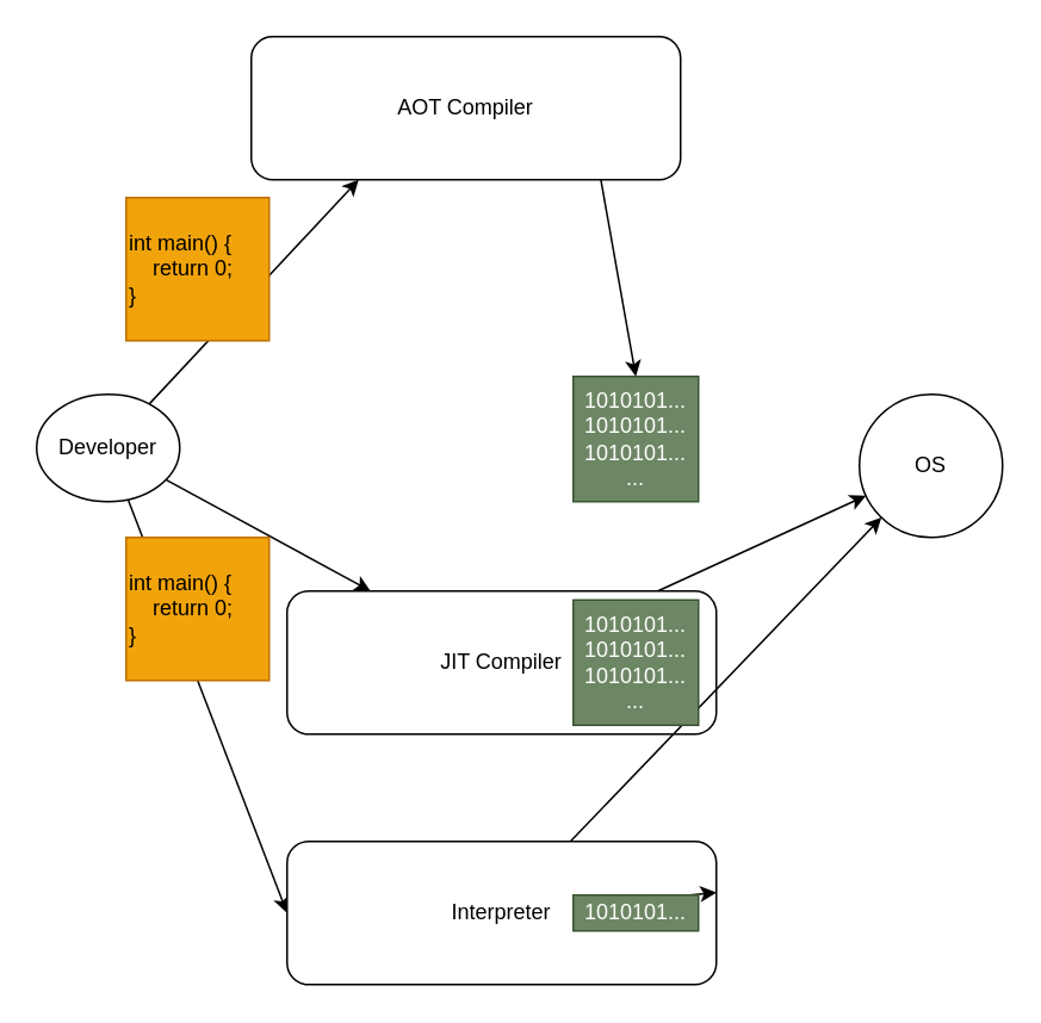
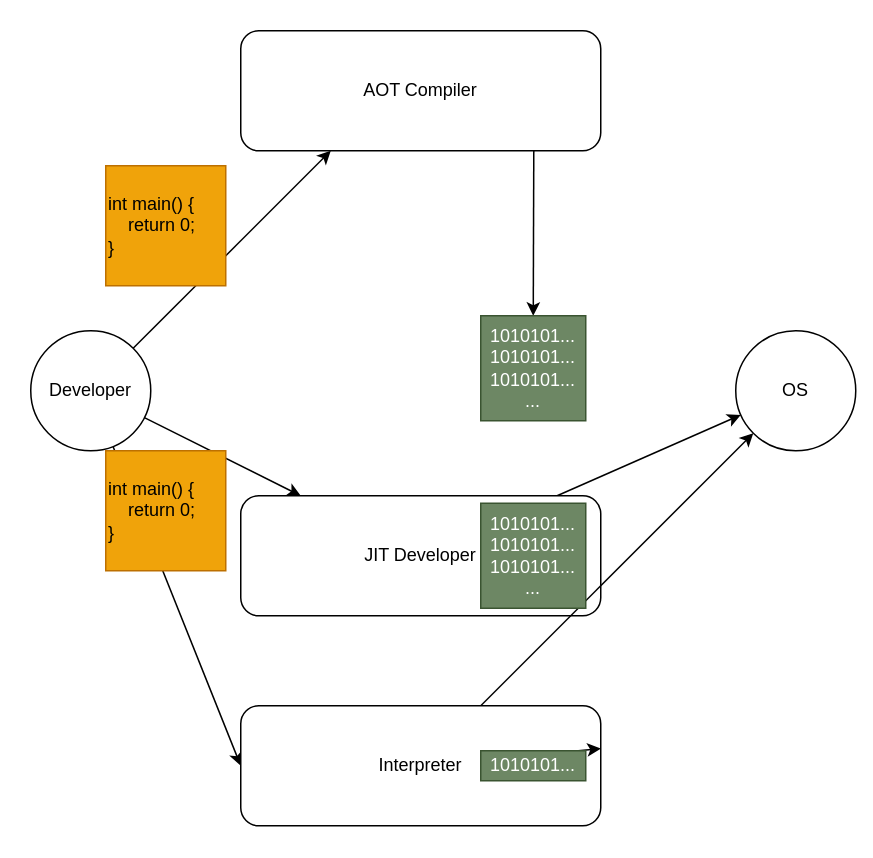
  <mxCell id="0" />
  <mxCell id="1" parent="0" />
  <mxCell id="2" style="edgeStyle=none;html=1;entryX=0.25;entryY=1;entryDx=0;entryDy=0;strokeColor=#000000;" edge="1" parent="1" source="5" target="8"><mxGeometry relative="1" as="geometry" /></mxCell>
  <mxCell id="3" style="edgeStyle=none;html=1;strokeColor=#000000;" edge="1" parent="1" source="5" target="10"><mxGeometry relative="1" as="geometry" /></mxCell>
  <mxCell id="4" style="edgeStyle=none;html=1;strokeColor=#000000;entryX=0;entryY=0.5;entryDx=0;entryDy=0;" edge="1" parent="1" source="5" target="14"><mxGeometry relative="1" as="geometry" /></mxCell>
- <mxCell id="5" value="Developer" style="ellipse;whiteSpace=wrap;html=1;aspect=fixed;" vertex="1" parent="1"><mxGeometry x="20" y="220" width="80" height="60" as="geometry" /></mxCell>
+ <mxCell id="5" value="Developer" style="ellipse;whiteSpace=wrap;html=1;aspect=fixed;" vertex="1" parent="1"><mxGeometry x="20" y="220" width="80" height="80" as="geometry" /></mxCell>
  <mxCell id="6" value="int main() {&lt;br&gt;&amp;nbsp; &amp;nbsp; return 0;&lt;br&gt;}" style="whiteSpace=wrap;html=1;aspect=fixed;align=left;fillColor=#f0a30a;fontColor=#000000;strokeColor=#BD7000;" vertex="1" parent="1"><mxGeometry x="70" y="300" width="80" height="80" as="geometry" /></mxCell>
  <mxCell id="7" style="edgeStyle=none;html=1;entryX=0.5;entryY=0;entryDx=0;entryDy=0;strokeColor=#000000;exitX=0.814;exitY=0.995;exitDx=0;exitDy=0;exitPerimeter=0;" edge="1" parent="1" source="8" target="17"><mxGeometry relative="1" as="geometry"><mxPoint x="280" y="200" as="targetPoint" /></mxGeometry></mxCell>
- <mxCell id="8" value="AOT Compiler" style="rounded=1;whiteSpace=wrap;html=1;" vertex="1" parent="1"><mxGeometry x="140" y="20" width="240" height="80" as="geometry" /></mxCell>
+ <mxCell id="8" value="AOT Compiler" style="rounded=1;whiteSpace=wrap;html=1;" vertex="1" parent="1"><mxGeometry x="160" y="20" width="240" height="80" as="geometry" /></mxCell>
  <mxCell id="9" style="edgeStyle=none;html=1;strokeColor=#000000;" edge="1" parent="1" source="10" target="12"><mxGeometry relative="1" as="geometry" /></mxCell>
- <mxCell id="10" value="JIT Compiler" style="rounded=1;whiteSpace=wrap;html=1;" vertex="1" parent="1"><mxGeometry x="160" y="330" width="240" height="80" as="geometry" /></mxCell>
+ <mxCell id="10" value="JIT Developer" style="rounded=1;whiteSpace=wrap;html=1;" vertex="1" parent="1"><mxGeometry x="160" y="330" width="240" height="80" as="geometry" /></mxCell>
  <mxCell id="11" value="int main() {&lt;br&gt;&amp;nbsp; &amp;nbsp; return 0;&lt;br&gt;}" style="whiteSpace=wrap;html=1;aspect=fixed;align=left;fillColor=#f0a30a;strokeColor=#BD7000;fontColor=#000000;" vertex="1" parent="1"><mxGeometry x="70" y="110" width="80" height="80" as="geometry" /></mxCell>
- <mxCell id="12" value="OS" style="ellipse;whiteSpace=wrap;html=1;aspect=fixed;" vertex="1" parent="1"><mxGeometry x="480" y="220" width="80" height="80" as="geometry" /></mxCell>
+ <mxCell id="12" value="OS" style="ellipse;whiteSpace=wrap;html=1;aspect=fixed;" vertex="1" parent="1"><mxGeometry x="490" y="220" width="80" height="80" as="geometry" /></mxCell>
  <mxCell id="13" style="edgeStyle=none;html=1;strokeColor=#000000;" edge="1" parent="1" source="14" target="12"><mxGeometry relative="1" as="geometry" /></mxCell>
  <mxCell id="14" value="Interpreter" style="rounded=1;whiteSpace=wrap;html=1;" vertex="1" parent="1"><mxGeometry x="160" y="470" width="240" height="80" as="geometry" /></mxCell>
  <mxCell id="15" style="edgeStyle=none;html=1;exitX=0.5;exitY=1;exitDx=0;exitDy=0;strokeColor=#000000;" edge="1" parent="1" target="14"><mxGeometry relative="1" as="geometry"><mxPoint x="332.5" y="505" as="sourcePoint" /></mxGeometry></mxCell>
  <mxCell id="16" value="1010101...&lt;br&gt;1010101...&lt;br&gt;1010101...&lt;br&gt;..." style="whiteSpace=wrap;html=1;aspect=fixed;fillColor=#6d8764;fontColor=#ffffff;strokeColor=#3A5431;" vertex="1" parent="1"><mxGeometry x="320" y="335" width="70" height="70" as="geometry" /></mxCell>
  <mxCell id="17" value="1010101...&lt;br&gt;1010101...&lt;br&gt;1010101...&lt;br&gt;..." style="whiteSpace=wrap;html=1;aspect=fixed;fillColor=#6d8764;fontColor=#ffffff;strokeColor=#3A5431;" vertex="1" parent="1"><mxGeometry x="320" y="210" width="70" height="70" as="geometry" /></mxCell>
  <mxCell id="18" value="1010101..." style="rounded=0;whiteSpace=wrap;html=1;fillColor=#6d8764;fontColor=#ffffff;strokeColor=#3A5431;" vertex="1" parent="1"><mxGeometry x="320" y="500" width="70" height="20" as="geometry" /></mxCell>
